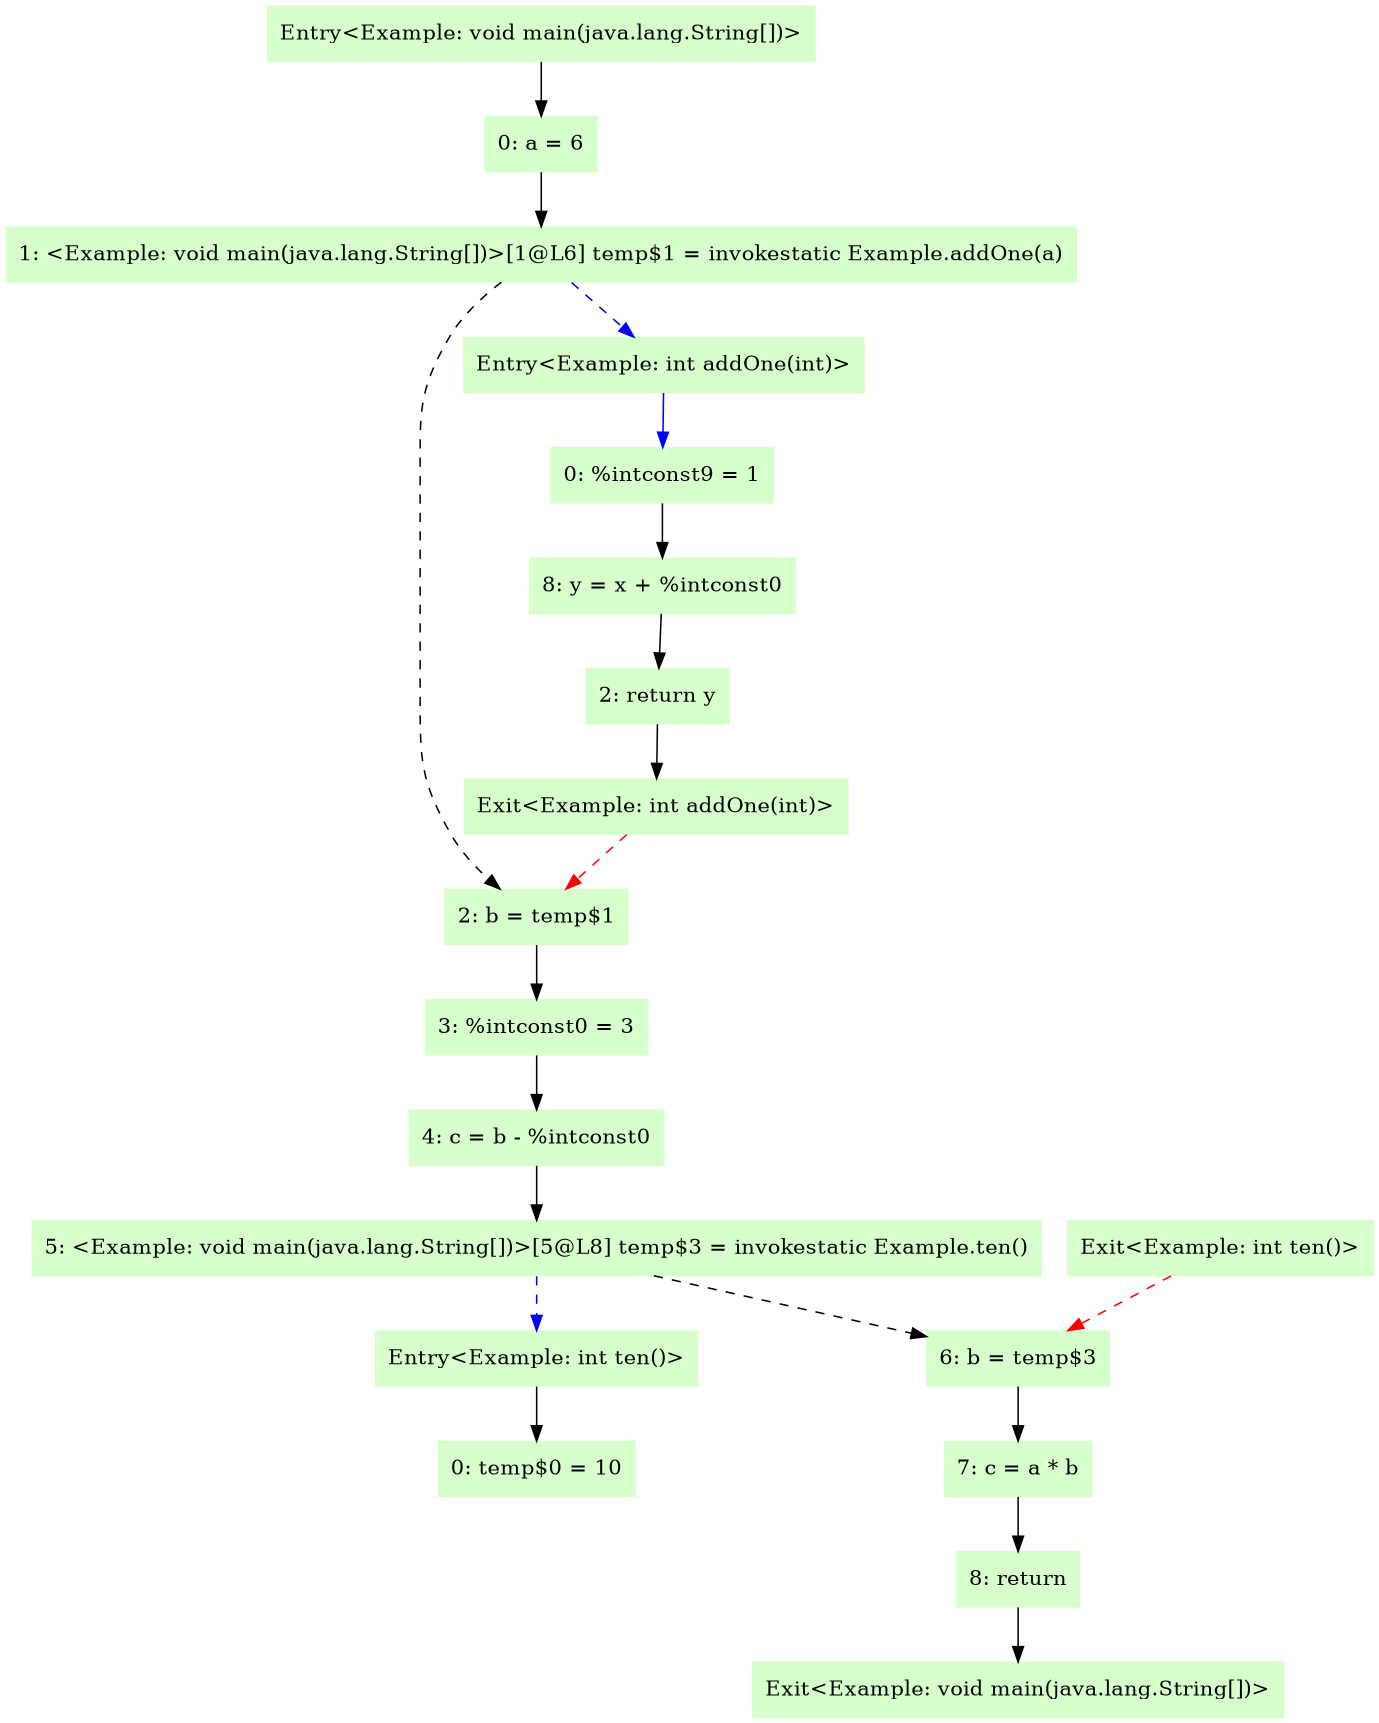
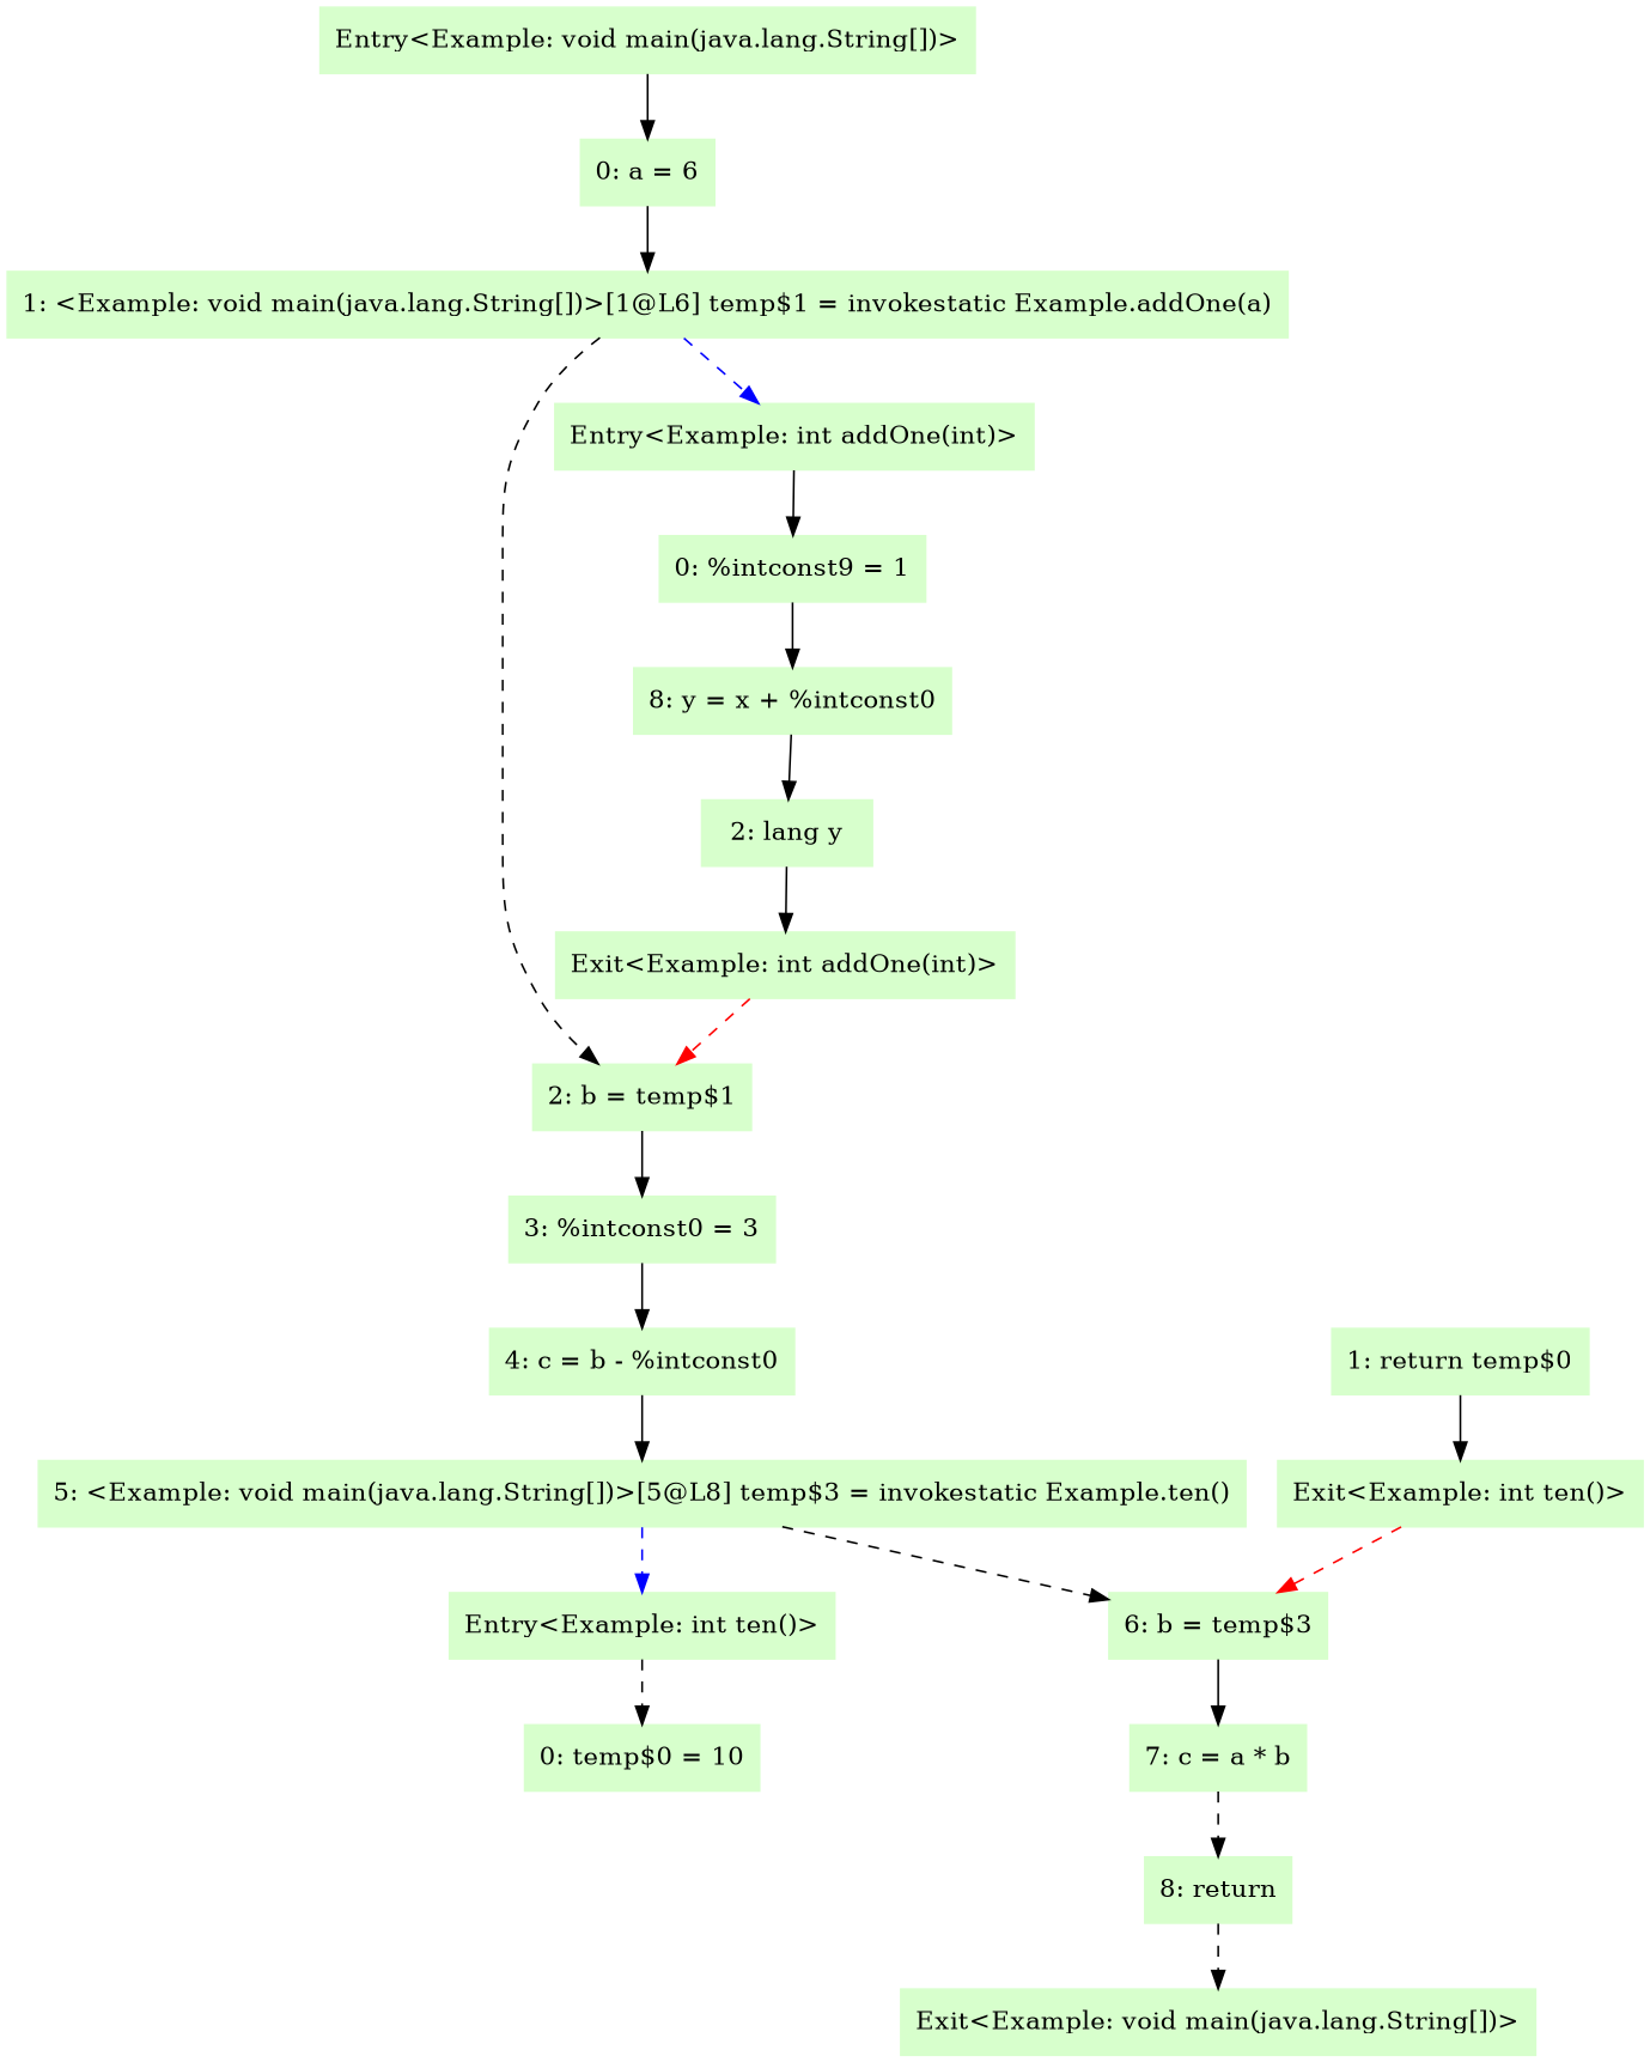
  digraph {
    node [color=".3 .2 1.0" shape=box style=filled]
    "Entry<Example: void main(java.lang.String[])>"
    "0: a = 6"
    "1: <Example: void main(java.lang.String[])>[1@L6] temp$1 = invokestatic Example.addOne(a)"
    "2: b = temp$1"
    "Entry<Example: int addOne(int)>"
    "3: %intconst0 = 3"
    n7 [label="0: %intconst9 = 1"]
    "4: c = b - %intconst0"
    "5: <Example: void main(java.lang.String[])>[5@L8] temp$3 = invokestatic Example.ten()"
    "6: b = temp$3"
    "Entry<Example: int ten()>"
    "7: c = a * b"
    "0: temp$0 = 10"
    "8: return"
    "Exit<Example: void main(java.lang.String[])>"
    n16 [label="8: y = x + %intconst0"]
-   "2: return y"
+   "2: return y" [label="2: lang y"]
    "Exit<Example: int addOne(int)>"
+   "1: return temp$0"
    "Exit<Example: int ten()>"
    "Entry<Example: void main(java.lang.String[])>" -> "0: a = 6"
    "0: a = 6" -> "1: <Example: void main(java.lang.String[])>[1@L6] temp$1 = invokestatic Example.addOne(a)"
    "1: <Example: void main(java.lang.String[])>[1@L6] temp$1 = invokestatic Example.addOne(a)" -> "2: b = temp$1" [style=dashed]
    "1: <Example: void main(java.lang.String[])>[1@L6] temp$1 = invokestatic Example.addOne(a)" -> "Entry<Example: int addOne(int)>" [color=blue style=dashed]
    "2: b = temp$1" -> "3: %intconst0 = 3"
-   "Entry<Example: int addOne(int)>" -> n7 [color=blue]
+   "Entry<Example: int addOne(int)>" -> n7
    "3: %intconst0 = 3" -> "4: c = b - %intconst0"
    n7 -> n16
    "4: c = b - %intconst0" -> "5: <Example: void main(java.lang.String[])>[5@L8] temp$3 = invokestatic Example.ten()"
    "5: <Example: void main(java.lang.String[])>[5@L8] temp$3 = invokestatic Example.ten()" -> "6: b = temp$3" [style=dashed]
    "5: <Example: void main(java.lang.String[])>[5@L8] temp$3 = invokestatic Example.ten()" -> "Entry<Example: int ten()>" [color=blue style=dashed]
    "6: b = temp$3" -> "7: c = a * b"
-   "Entry<Example: int ten()>" -> "0: temp$0 = 10"
-   "7: c = a * b" -> "8: return"
-   "8: return" -> "Exit<Example: void main(java.lang.String[])>"
+   "Entry<Example: int ten()>" -> "0: temp$0 = 10" [style=dashed]
+   "7: c = a * b" -> "8: return" [style=dashed]
+   "8: return" -> "Exit<Example: void main(java.lang.String[])>" [style=dashed]
    n16 -> "2: return y"
    "2: return y" -> "Exit<Example: int addOne(int)>"
    "Exit<Example: int addOne(int)>" -> "2: b = temp$1" [color=red style=dashed]
+   "1: return temp$0" -> "Exit<Example: int ten()>"
    "Exit<Example: int ten()>" -> "6: b = temp$3" [color=red style=dashed]
  }
